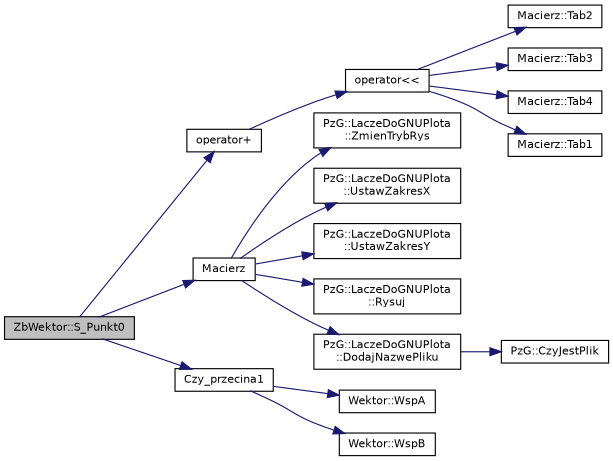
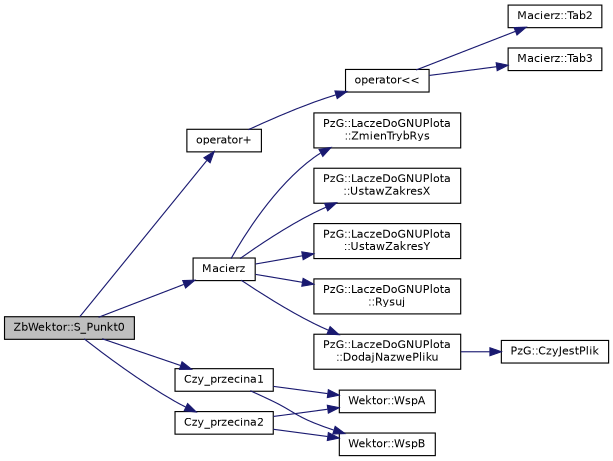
  digraph {
    rankdir=LR
    node [color=black fillcolor=white fontname=Helvetica fontsize=10 shape=record style=filled]
    edge [color=midnightblue fontname=Helvetica fontsize=10 labelfontname=Helvetica labelfontsize=10 style=solid]
    n1 [fillcolor=grey75 fontcolor=black height=0.2 label="ZbWektor::S_Punkt0" width=0.4]
    n2 [height=0.2 label="operator+" width=0.4]
    n3 [height=0.2 label=Macierz width=0.4]
    n4 [height=0.2 label=Czy_przecina1 width=0.4]
+   n5 [height=0.2 label=Czy_przecina2 width=0.4]
    n6 [height=0.2 label="operator\<\<" width=0.4]
-   n7 [height=0.2 label="Macierz::Tab1" width=0.4]
    n8 [height=0.2 label="Macierz::Tab2" width=0.4]
    n9 [height=0.2 label="Macierz::Tab3" width=0.4]
-   n10 [height=0.2 label="Macierz::Tab4" width=0.4]
    n11 [height=0.2 label="PzG::LaczeDoGNUPlota\l::DodajNazwePliku" width=0.4]
    n12 [height=0.2 label="PzG::LaczeDoGNUPlota\l::ZmienTrybRys" width=0.4]
    n13 [height=0.2 label="PzG::LaczeDoGNUPlota\l::UstawZakresX" width=0.4]
    n14 [height=0.2 label="PzG::LaczeDoGNUPlota\l::UstawZakresY" width=0.4]
    n15 [height=0.2 label="PzG::LaczeDoGNUPlota\l::Rysuj" width=0.4]
    n16 [height=0.2 label="Wektor::WspA" width=0.4]
    n17 [height=0.2 label="Wektor::WspB" width=0.4]
    n18 [height=0.2 label="PzG::CzyJestPlik" width=0.4]
    n1 -> n2
    n1 -> n3
    n1 -> n4
+   n1 -> n5
    n2 -> n6
    n3 -> n11
    n3 -> n12
    n3 -> n13
    n3 -> n14
    n3 -> n15
    n4 -> n16
    n4 -> n17
-   n6 -> n7
+   n5 -> n16
+   n5 -> n17
    n6 -> n8
    n6 -> n9
-   n6 -> n10
    n11 -> n18
  }
